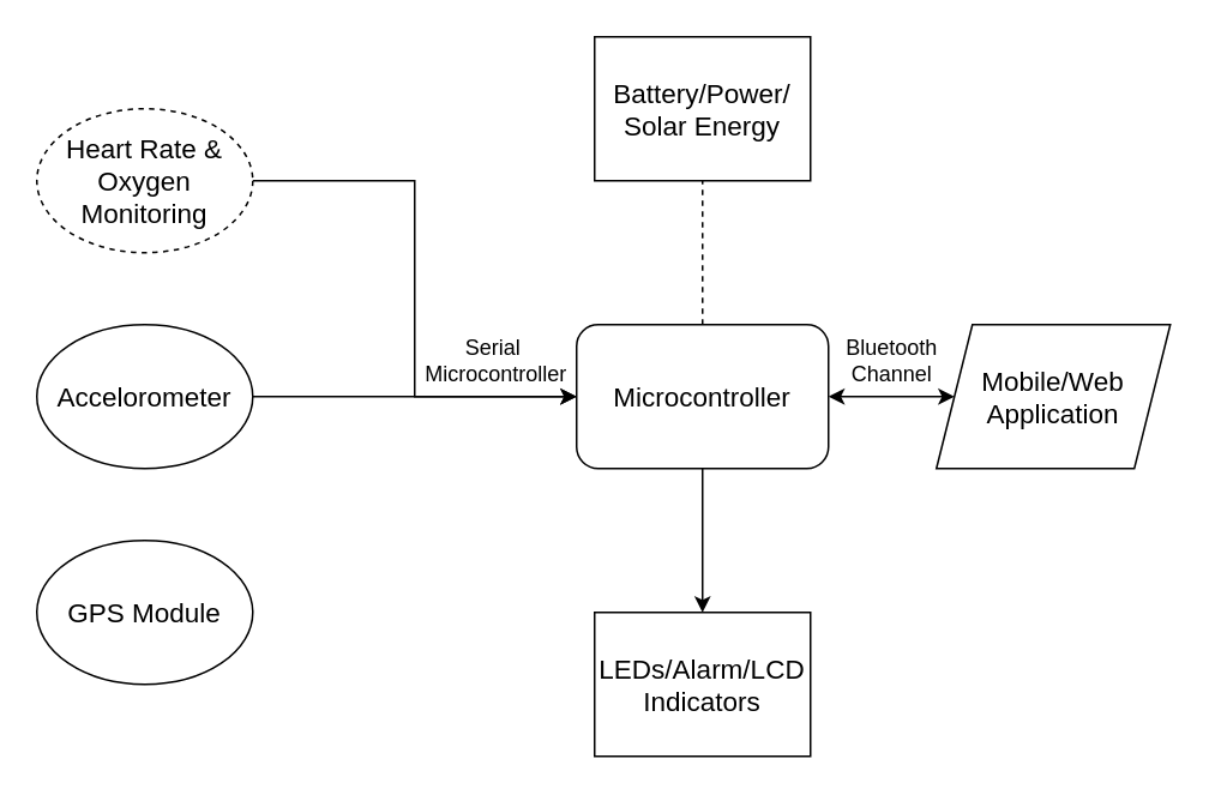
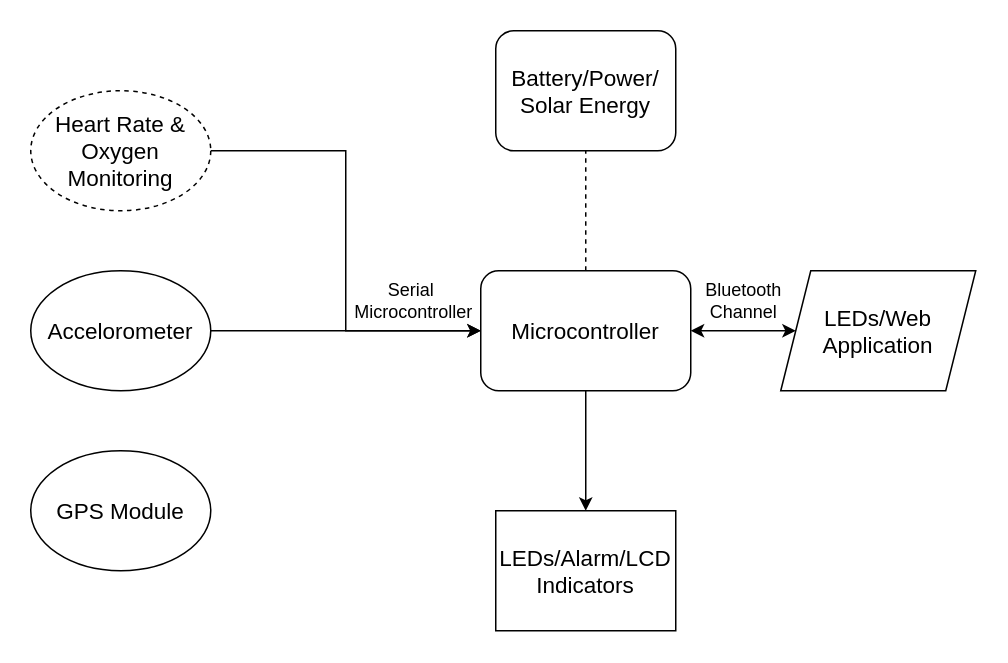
  <mxCell id="0" />
  <mxCell id="1" parent="0" />
  <mxCell id="2" style="edgeStyle=orthogonalEdgeStyle;rounded=0;orthogonalLoop=1;jettySize=auto;html=1;exitX=0.5;exitY=1;exitDx=0;exitDy=0;entryX=0.5;entryY=0;entryDx=0;entryDy=0;" edge="1" parent="1" source="3" target="15"><mxGeometry relative="1" as="geometry" /></mxCell>
  <mxCell id="3" value="Microcontroller" style="rounded=1;whiteSpace=wrap;html=1;fontSize=15;" vertex="1" parent="1"><mxGeometry x="320" y="180" width="140" height="80" as="geometry" /></mxCell>
  <mxCell id="4" style="edgeStyle=orthogonalEdgeStyle;rounded=0;orthogonalLoop=1;jettySize=auto;html=1;exitX=1;exitY=0.5;exitDx=0;exitDy=0;entryX=0;entryY=0.5;entryDx=0;entryDy=0;" edge="1" parent="1" source="5" target="3"><mxGeometry relative="1" as="geometry" /></mxCell>
  <mxCell id="5" value="Heart Rate &amp;amp; Oxygen Monitoring" style="ellipse;whiteSpace=wrap;html=1;fontSize=15;dashed=1;" vertex="1" parent="1"><mxGeometry x="20" y="60" width="120" height="80" as="geometry" /></mxCell>
  <mxCell id="6" style="edgeStyle=orthogonalEdgeStyle;rounded=0;orthogonalLoop=1;jettySize=auto;html=1;exitX=1;exitY=0.5;exitDx=0;exitDy=0;entryX=0;entryY=0.5;entryDx=0;entryDy=0;" edge="1" parent="1" source="7" target="3"><mxGeometry relative="1" as="geometry" /></mxCell>
  <mxCell id="7" value="Accelorometer" style="ellipse;whiteSpace=wrap;html=1;fontSize=15;" vertex="1" parent="1"><mxGeometry x="20" y="180" width="120" height="80" as="geometry" /></mxCell>
  <mxCell id="8" value="GPS Module" style="ellipse;whiteSpace=wrap;html=1;fontSize=15;" vertex="1" parent="1"><mxGeometry x="20" y="300" width="120" height="80" as="geometry" /></mxCell>
- <mxCell id="9" value="Battery/Power/ Solar Energy" style="rounded=0;whiteSpace=wrap;html=1;fontSize=15;" vertex="1" parent="1"><mxGeometry x="330" y="20" width="120" height="80" as="geometry" /></mxCell>
+ <mxCell id="9" value="Battery/Power/ Solar Energy" style="whiteSpace=wrap;html=1;fontSize=15;rounded=1;" vertex="1" parent="1"><mxGeometry x="330" y="20" width="120" height="80" as="geometry" /></mxCell>
  <mxCell id="10" value="" style="endArrow=none;dashed=1;html=1;rounded=0;entryX=0.5;entryY=1;entryDx=0;entryDy=0;exitX=0.5;exitY=0;exitDx=0;exitDy=0;" edge="1" parent="1" source="3" target="9"><mxGeometry width="50" height="50" relative="1" as="geometry"><mxPoint x="330" y="240" as="sourcePoint" /><mxPoint x="380" y="190" as="targetPoint" /></mxGeometry></mxCell>
- <mxCell id="11" value="Mobile/Web &lt;br style=&quot;font-size: 15px;&quot;&gt;Application" style="shape=parallelogram;perimeter=parallelogramPerimeter;whiteSpace=wrap;html=1;fixedSize=1;fontSize=15;" vertex="1" parent="1"><mxGeometry x="520" y="180" width="130" height="80" as="geometry" /></mxCell>
+ <mxCell id="11" value="LEDs/Web &lt;br style=&quot;font-size: 15px;&quot;&gt;Application" style="shape=parallelogram;perimeter=parallelogramPerimeter;whiteSpace=wrap;html=1;fixedSize=1;fontSize=15;" vertex="1" parent="1"><mxGeometry x="520" y="180" width="130" height="80" as="geometry" /></mxCell>
  <mxCell id="12" value="" style="endArrow=classic;startArrow=classic;html=1;rounded=0;entryX=0;entryY=0.5;entryDx=0;entryDy=0;exitX=1;exitY=0.5;exitDx=0;exitDy=0;" edge="1" parent="1" source="3" target="11"><mxGeometry width="50" height="50" relative="1" as="geometry"><mxPoint x="330" y="240" as="sourcePoint" /><mxPoint x="380" y="190" as="targetPoint" /></mxGeometry></mxCell>
  <mxCell id="13" value="Bluetooth &lt;br&gt;Channel" style="text;html=1;align=center;verticalAlign=middle;resizable=0;points=[];autosize=1;strokeColor=none;fillColor=none;" vertex="1" parent="1"><mxGeometry x="460" y="180" width="70" height="40" as="geometry" /></mxCell>
  <mxCell id="14" value="Serial&amp;nbsp;&lt;br&gt;Microcontroller" style="text;html=1;align=center;verticalAlign=middle;resizable=0;points=[];autosize=1;strokeColor=none;fillColor=none;" vertex="1" parent="1"><mxGeometry x="220" y="180" width="110" height="40" as="geometry" /></mxCell>
  <mxCell id="15" value="LEDs/Alarm/LCD&lt;br style=&quot;font-size: 15px;&quot;&gt;Indicators" style="rounded=0;whiteSpace=wrap;html=1;fontSize=15;" vertex="1" parent="1"><mxGeometry x="330" y="340" width="120" height="80" as="geometry" /></mxCell>
